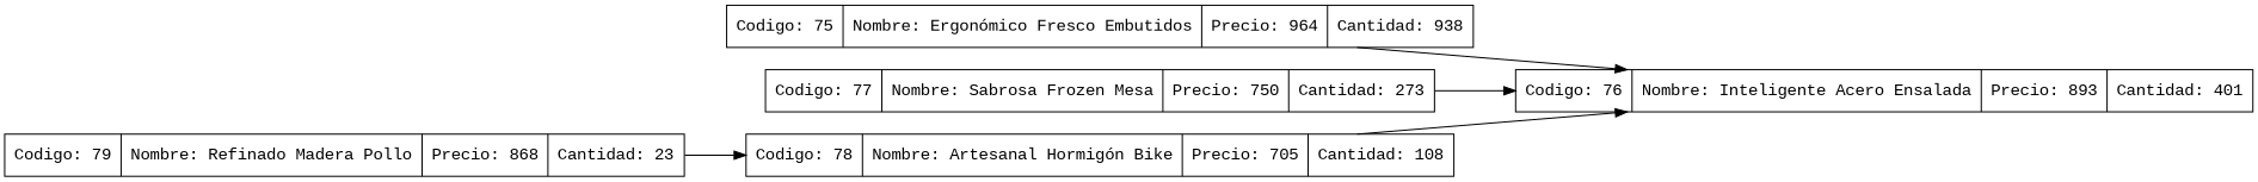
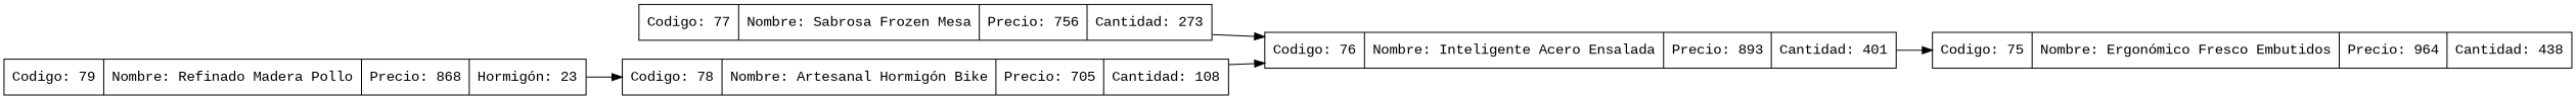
  digraph {
    concentrate=true
    fontname="Liberation Mono"
    rankdir=LR
    node [fontname="Liberation Mono" shape=record]
    edge [fontname="Liberation Mono"]
    n1 [label="{Codigo: 78|Nombre: Artesanal Hormigón Bike|Precio: 705|Cantidad: 108}"]
    n2 [label="{Codigo: 76|Nombre: Inteligente Acero Ensalada|Precio: 893|Cantidad: 401}"]
-   n3 [label="{Codigo: 75|Nombre: Ergonómico Fresco Embutidos|Precio: 964|Cantidad: 938}"]
-   n4 [label="{Codigo: 79|Nombre: Refinado Madera Pollo|Precio: 868|Cantidad: 23}"]
-   n5 [label="{Codigo: 77|Nombre: Sabrosa Frozen Mesa|Precio: 750|Cantidad: 273}"]
+   n3 [label="{Codigo: 75|Nombre: Ergonómico Fresco Embutidos|Precio: 964|Cantidad: 438}"]
+   n4 [label="{Codigo: 79|Nombre: Refinado Madera Pollo|Precio: 868|Hormigón: 23}"]
+   n5 [label="{Codigo: 77|Nombre: Sabrosa Frozen Mesa|Precio: 756|Cantidad: 273}"]
    n1 -> n2
-   n3 -> n2
+   n2 -> n3
    n4 -> n1
    n5 -> n2
  }
